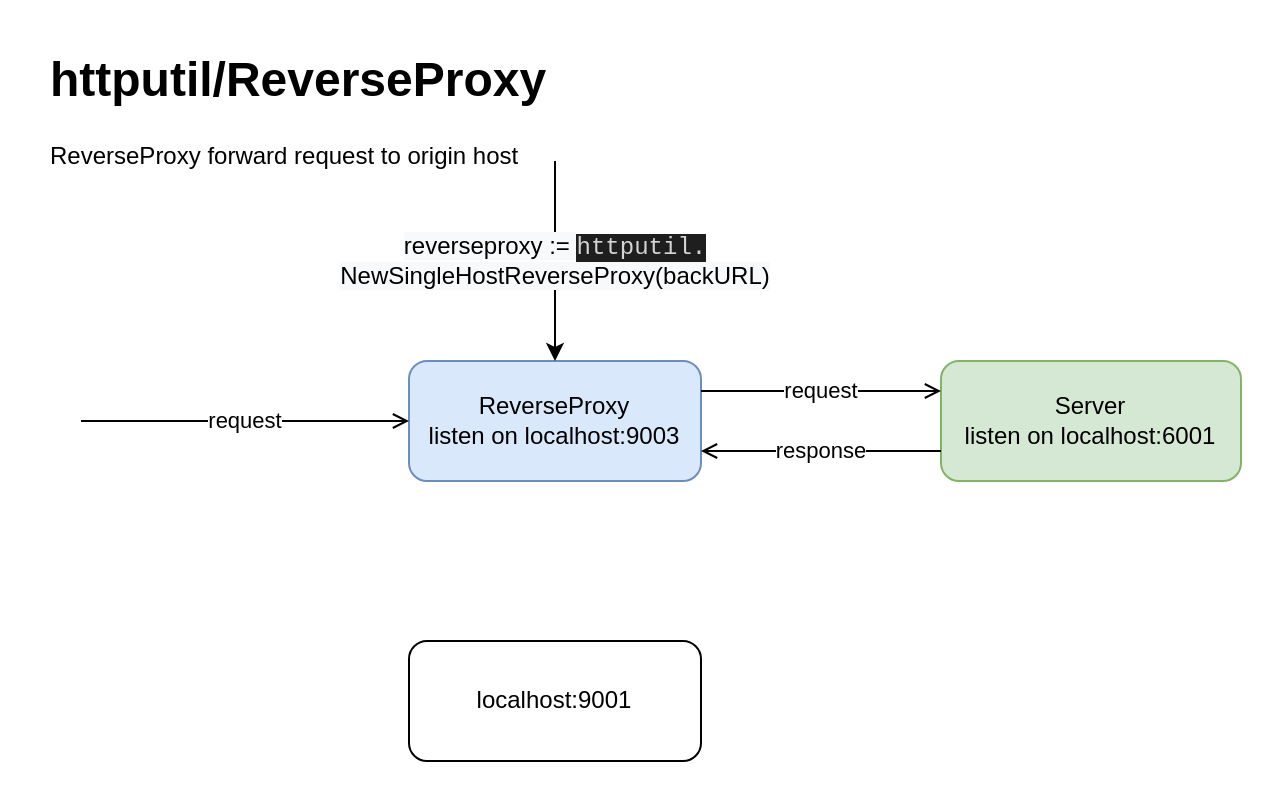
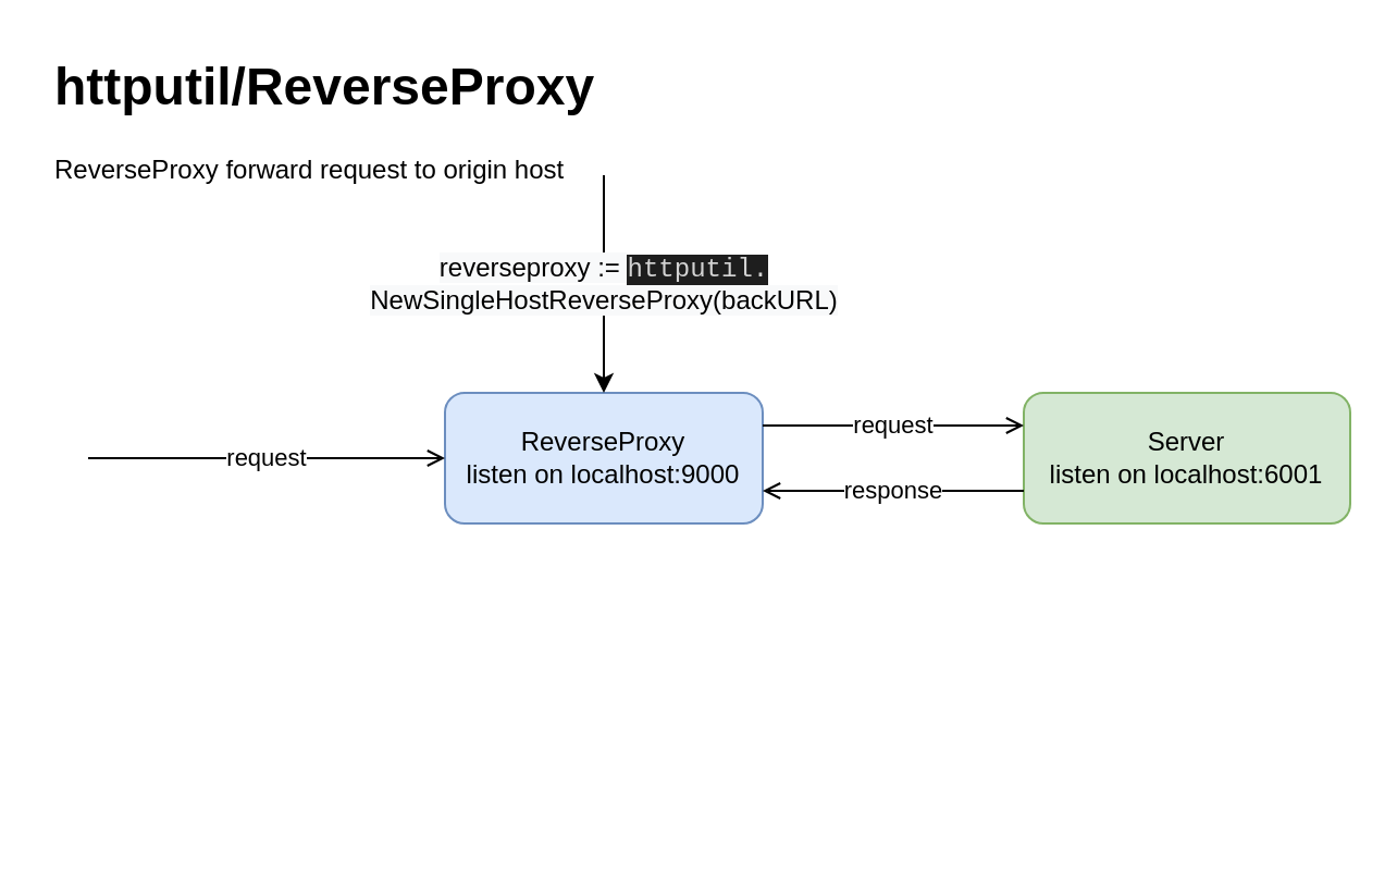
  <mxCell id="0" />
  <mxCell id="1" parent="0" />
- <mxCell id="2" value="ReverseProxy&lt;br&gt;listen on localhost:9003" style="rounded=1;whiteSpace=wrap;html=1;fillColor=#dae8fc;strokeColor=#6c8ebf;" vertex="1" parent="1"><mxGeometry x="204" y="180" width="146" height="60" as="geometry" /></mxCell>
- <mxCell id="3" value="localhost:9001" style="rounded=1;whiteSpace=wrap;html=1;" vertex="1" parent="1"><mxGeometry x="204" y="320" width="146" height="60" as="geometry" /></mxCell>
+ <mxCell id="2" value="ReverseProxy&lt;br&gt;listen on localhost:9000" style="rounded=1;whiteSpace=wrap;html=1;fillColor=#dae8fc;strokeColor=#6c8ebf;" vertex="1" parent="1"><mxGeometry x="204" y="180" width="146" height="60" as="geometry" /></mxCell>
  <mxCell id="4" value="request" style="endArrow=open;html=1;endFill=0;" edge="1" parent="1"><mxGeometry width="50" height="50" relative="1" as="geometry"><mxPoint x="40" y="210" as="sourcePoint" /><mxPoint x="204" y="210" as="targetPoint" /></mxGeometry></mxCell>
  <mxCell id="5" value="Server&lt;br&gt;listen on localhost:6001" style="rounded=1;whiteSpace=wrap;html=1;fillColor=#d5e8d4;strokeColor=#82b366;" vertex="1" parent="1"><mxGeometry x="470" y="180" width="150" height="60" as="geometry" /></mxCell>
  <mxCell id="6" value="request" style="endArrow=open;startArrow=none;html=1;entryX=0;entryY=0.25;entryDx=0;entryDy=0;exitX=1;exitY=0.25;exitDx=0;exitDy=0;startFill=0;endFill=0;" edge="1" parent="1" source="2" target="5"><mxGeometry width="50" height="50" relative="1" as="geometry"><mxPoint x="320" y="240" as="sourcePoint" /><mxPoint x="370" y="190" as="targetPoint" /></mxGeometry></mxCell>
  <mxCell id="7" value="response" style="endArrow=open;startArrow=none;html=1;entryX=1;entryY=0.75;entryDx=0;entryDy=0;startFill=0;endFill=0;exitX=0;exitY=0.75;exitDx=0;exitDy=0;" edge="1" parent="1" source="5" target="2"><mxGeometry width="50" height="50" relative="1" as="geometry"><mxPoint x="410" y="230" as="sourcePoint" /><mxPoint x="480" y="220" as="targetPoint" /></mxGeometry></mxCell>
  <mxCell id="8" value="&lt;h1&gt;httputil/ReverseProxy&lt;/h1&gt;&lt;p&gt;ReverseProxy forward request&amp;nbsp;&lt;span&gt;to origin host&lt;/span&gt;&lt;/p&gt;" style="text;html=1;strokeColor=none;fillColor=none;spacing=5;spacingTop=-20;whiteSpace=wrap;overflow=hidden;rounded=0;" vertex="1" parent="1"><mxGeometry x="20" y="20" width="270" height="120" as="geometry" /></mxCell>
  <mxCell id="9" value="&lt;div style=&quot;color: rgb(212 , 212 , 212) ; background-color: rgb(30 , 30 , 30) ; font-family: &amp;#34;menlo&amp;#34; , &amp;#34;monaco&amp;#34; , &amp;#34;courier new&amp;#34; , monospace ; font-size: 12px ; line-height: 18px ; white-space: pre&quot;&gt;&lt;/div&gt;&lt;span style=&quot;font-size: 12px ; text-align: left ; background-color: rgb(248 , 249 , 250)&quot;&gt;reverseproxy :=&amp;nbsp;&lt;/span&gt;&lt;span style=&quot;color: rgb(212 , 212 , 212) ; font-family: &amp;#34;menlo&amp;#34; , &amp;#34;monaco&amp;#34; , &amp;#34;courier new&amp;#34; , monospace ; font-size: 12px ; white-space: pre ; background-color: rgb(30 , 30 , 30)&quot;&gt;httputil.&lt;/span&gt;&lt;span style=&quot;font-size: 12px ; text-align: left ; background-color: rgb(248 , 249 , 250)&quot;&gt;&lt;br&gt;NewSingleHostReverseProxy(backURL)&lt;/span&gt;" style="endArrow=classic;html=1;entryX=0.5;entryY=0;entryDx=0;entryDy=0;" edge="1" parent="1" target="2"><mxGeometry width="50" height="50" relative="1" as="geometry"><mxPoint x="277" y="80" as="sourcePoint" /><mxPoint x="370" y="190" as="targetPoint" /></mxGeometry></mxCell>
